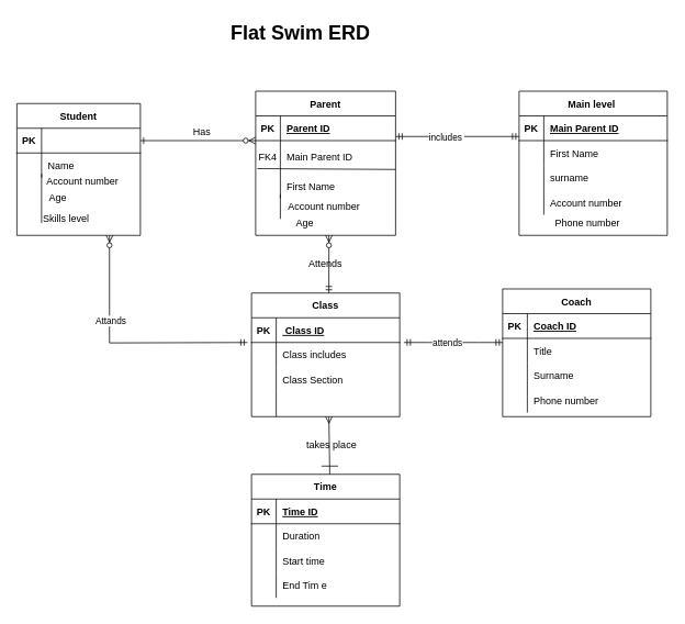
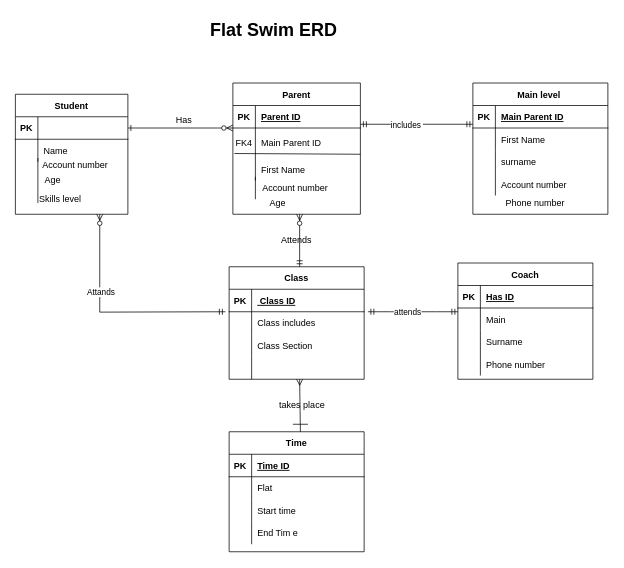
  <mxCell id="0" />
  <mxCell id="1" parent="0" />
  <mxCell id="2" value="" style="edgeStyle=entityRelationEdgeStyle;endArrow=ERzeroToMany;startArrow=ERone;endFill=1;startFill=0;" parent="1" source="14" edge="1"><mxGeometry width="100" height="100" relative="1" as="geometry"><mxPoint x="340" y="725" as="sourcePoint" /><mxPoint x="310" y="170" as="targetPoint" /></mxGeometry></mxCell>
  <mxCell id="3" value="Parent" style="shape=table;startSize=30;container=1;collapsible=1;childLayout=tableLayout;fixedRows=1;rowLines=0;fontStyle=1;align=center;resizeLast=1;" parent="1" vertex="1"><mxGeometry x="310" y="110" width="170" height="175" as="geometry" /></mxCell>
  <mxCell id="4" value="" style="shape=partialRectangle;collapsible=0;dropTarget=0;pointerEvents=0;fillColor=none;points=[[0,0.5],[1,0.5]];portConstraint=eastwest;top=0;left=0;right=0;bottom=1;" parent="3" vertex="1"><mxGeometry y="30" width="170" height="30" as="geometry" /></mxCell>
  <mxCell id="5" value="PK" style="shape=partialRectangle;overflow=hidden;connectable=0;fillColor=none;top=0;left=0;bottom=0;right=0;fontStyle=1;" parent="4" vertex="1"><mxGeometry width="30" height="30" as="geometry"><mxRectangle width="30" height="30" as="alternateBounds" /></mxGeometry></mxCell>
  <mxCell id="6" value="Parent ID" style="shape=partialRectangle;overflow=hidden;connectable=0;fillColor=none;top=0;left=0;bottom=0;right=0;align=left;spacingLeft=6;fontStyle=5;" parent="4" vertex="1"><mxGeometry x="30" width="140" height="30" as="geometry"><mxRectangle width="140" height="30" as="alternateBounds" /></mxGeometry></mxCell>
  <mxCell id="7" value="" style="shape=partialRectangle;collapsible=0;dropTarget=0;pointerEvents=0;fillColor=none;points=[[0,0.5],[1,0.5]];portConstraint=eastwest;top=0;left=0;right=0;bottom=0;" parent="3" vertex="1"><mxGeometry y="60" width="170" height="40" as="geometry" /></mxCell>
  <mxCell id="8" value="FK4" style="shape=partialRectangle;overflow=hidden;connectable=0;fillColor=none;top=0;left=0;bottom=0;right=0;" parent="7" vertex="1"><mxGeometry width="30" height="40" as="geometry"><mxRectangle width="30" height="40" as="alternateBounds" /></mxGeometry></mxCell>
  <mxCell id="9" value="Main Parent ID" style="shape=partialRectangle;overflow=hidden;connectable=0;fillColor=none;top=0;left=0;bottom=0;right=0;align=left;spacingLeft=6;" parent="7" vertex="1"><mxGeometry x="30" width="140" height="40" as="geometry"><mxRectangle width="140" height="40" as="alternateBounds" /></mxGeometry></mxCell>
  <mxCell id="10" value="" style="shape=partialRectangle;collapsible=0;dropTarget=0;pointerEvents=0;fillColor=none;points=[[0,0.5],[1,0.5]];portConstraint=eastwest;top=0;left=0;right=0;bottom=0;" parent="3" vertex="1"><mxGeometry y="100" width="170" height="30" as="geometry" /></mxCell>
  <mxCell id="11" value="" style="shape=partialRectangle;overflow=hidden;connectable=0;fillColor=none;top=0;left=0;bottom=0;right=0;" parent="10" vertex="1"><mxGeometry width="30" height="30" as="geometry"><mxRectangle width="30" height="30" as="alternateBounds" /></mxGeometry></mxCell>
  <mxCell id="12" value="First Name" style="shape=partialRectangle;overflow=hidden;connectable=0;fillColor=none;top=0;left=0;bottom=0;right=0;align=left;spacingLeft=6;" parent="10" vertex="1"><mxGeometry x="30" width="140" height="30" as="geometry"><mxRectangle width="140" height="30" as="alternateBounds" /></mxGeometry></mxCell>
  <mxCell id="13" value="Student" style="shape=table;startSize=30;container=1;collapsible=1;childLayout=tableLayout;fixedRows=1;rowLines=0;fontStyle=1;align=center;resizeLast=1;" parent="1" vertex="1"><mxGeometry x="20" y="125" width="150" height="160" as="geometry" /></mxCell>
  <mxCell id="14" value="" style="shape=partialRectangle;collapsible=0;dropTarget=0;pointerEvents=0;fillColor=none;points=[[0,0.5],[1,0.5]];portConstraint=eastwest;top=0;left=0;right=0;bottom=1;" parent="13" vertex="1"><mxGeometry y="30" width="150" height="30" as="geometry" /></mxCell>
  <mxCell id="15" value="PK" style="shape=partialRectangle;overflow=hidden;connectable=0;fillColor=none;top=0;left=0;bottom=0;right=0;fontStyle=1;" parent="14" vertex="1"><mxGeometry width="30" height="30" as="geometry"><mxRectangle width="30" height="30" as="alternateBounds" /></mxGeometry></mxCell>
  <mxCell id="16" value="" style="shape=partialRectangle;collapsible=0;dropTarget=0;pointerEvents=0;fillColor=none;points=[[0,0.5],[1,0.5]];portConstraint=eastwest;top=0;left=0;right=0;bottom=0;" parent="13" vertex="1"><mxGeometry y="60" width="150" height="30" as="geometry" /></mxCell>
  <mxCell id="17" value="" style="shape=partialRectangle;overflow=hidden;connectable=0;fillColor=none;top=0;left=0;bottom=0;right=0;" parent="16" vertex="1"><mxGeometry width="30" height="30" as="geometry"><mxRectangle width="30" height="30" as="alternateBounds" /></mxGeometry></mxCell>
  <mxCell id="18" value="Name" style="shape=partialRectangle;overflow=hidden;connectable=0;fillColor=none;top=0;left=0;bottom=0;right=0;align=left;spacingLeft=6;" parent="16" vertex="1"><mxGeometry x="30" width="120" height="30" as="geometry"><mxRectangle width="120" height="30" as="alternateBounds" /></mxGeometry></mxCell>
  <mxCell id="19" value="Account number" style="text;html=1;strokeColor=none;fillColor=none;align=center;verticalAlign=middle;whiteSpace=wrap;rounded=0;" vertex="1" parent="1"><mxGeometry x="50" y="205" width="100" height="30" as="geometry" /></mxCell>
  <mxCell id="20" value="Skills level" style="text;html=1;strokeColor=none;fillColor=none;align=center;verticalAlign=middle;whiteSpace=wrap;rounded=0;" vertex="1" parent="1"><mxGeometry x="50" y="250" width="60" height="30" as="geometry" /></mxCell>
  <mxCell id="21" value="Age" style="text;html=1;strokeColor=none;fillColor=none;align=center;verticalAlign=middle;whiteSpace=wrap;rounded=0;" vertex="1" parent="1"><mxGeometry x="40" y="225" width="60" height="30" as="geometry" /></mxCell>
  <mxCell id="22" value="" style="endArrow=none;html=1;rounded=0;" edge="1" parent="1"><mxGeometry width="50" height="50" relative="1" as="geometry"><mxPoint x="50" y="270" as="sourcePoint" /><mxPoint x="50" y="210" as="targetPoint" /></mxGeometry></mxCell>
  <mxCell id="23" value="Has" style="text;html=1;strokeColor=none;fillColor=none;align=center;verticalAlign=middle;whiteSpace=wrap;rounded=0;" vertex="1" parent="1"><mxGeometry x="215" y="145" width="60" height="30" as="geometry" /></mxCell>
  <mxCell id="24" value="Account number&amp;nbsp;" style="text;html=1;strokeColor=none;fillColor=none;align=center;verticalAlign=middle;whiteSpace=wrap;rounded=0;" vertex="1" parent="1"><mxGeometry x="345" y="235" width="100" height="30" as="geometry" /></mxCell>
  <mxCell id="25" value="Age" style="text;html=1;strokeColor=none;fillColor=none;align=center;verticalAlign=middle;whiteSpace=wrap;rounded=0;" vertex="1" parent="1"><mxGeometry x="340" y="255" width="60" height="30" as="geometry" /></mxCell>
  <mxCell id="26" value="" style="endArrow=none;html=1;rounded=0;" edge="1" parent="1"><mxGeometry width="50" height="50" relative="1" as="geometry"><mxPoint x="340" y="265" as="sourcePoint" /><mxPoint x="340" y="235" as="targetPoint" /></mxGeometry></mxCell>
  <mxCell id="27" value="Class" style="shape=table;startSize=30;container=1;collapsible=1;childLayout=tableLayout;fixedRows=1;rowLines=0;fontStyle=1;align=center;resizeLast=1;" vertex="1" parent="1"><mxGeometry x="305" y="355" width="180" height="150" as="geometry" /></mxCell>
  <mxCell id="28" value="" style="shape=tableRow;horizontal=0;startSize=0;swimlaneHead=0;swimlaneBody=0;fillColor=none;collapsible=0;dropTarget=0;points=[[0,0.5],[1,0.5]];portConstraint=eastwest;top=0;left=0;right=0;bottom=1;" vertex="1" parent="27"><mxGeometry y="30" width="180" height="30" as="geometry" /></mxCell>
  <mxCell id="29" value="PK" style="shape=partialRectangle;connectable=0;fillColor=none;top=0;left=0;bottom=0;right=0;fontStyle=1;overflow=hidden;" vertex="1" parent="28"><mxGeometry width="30" height="30" as="geometry"><mxRectangle width="30" height="30" as="alternateBounds" /></mxGeometry></mxCell>
  <mxCell id="30" value=" Class ID" style="shape=partialRectangle;connectable=0;fillColor=none;top=0;left=0;bottom=0;right=0;align=left;spacingLeft=6;fontStyle=5;overflow=hidden;" vertex="1" parent="28"><mxGeometry x="30" width="150" height="30" as="geometry"><mxRectangle width="150" height="30" as="alternateBounds" /></mxGeometry></mxCell>
  <mxCell id="31" value="" style="shape=tableRow;horizontal=0;startSize=0;swimlaneHead=0;swimlaneBody=0;fillColor=none;collapsible=0;dropTarget=0;points=[[0,0.5],[1,0.5]];portConstraint=eastwest;top=0;left=0;right=0;bottom=0;" vertex="1" parent="27"><mxGeometry y="60" width="180" height="30" as="geometry" /></mxCell>
  <mxCell id="32" value="" style="shape=partialRectangle;connectable=0;fillColor=none;top=0;left=0;bottom=0;right=0;editable=1;overflow=hidden;" vertex="1" parent="31"><mxGeometry width="30" height="30" as="geometry"><mxRectangle width="30" height="30" as="alternateBounds" /></mxGeometry></mxCell>
  <mxCell id="33" value="Class includes" style="shape=partialRectangle;connectable=0;fillColor=none;top=0;left=0;bottom=0;right=0;align=left;spacingLeft=6;overflow=hidden;" vertex="1" parent="31"><mxGeometry x="30" width="150" height="30" as="geometry"><mxRectangle width="150" height="30" as="alternateBounds" /></mxGeometry></mxCell>
  <mxCell id="34" value="" style="shape=tableRow;horizontal=0;startSize=0;swimlaneHead=0;swimlaneBody=0;fillColor=none;collapsible=0;dropTarget=0;points=[[0,0.5],[1,0.5]];portConstraint=eastwest;top=0;left=0;right=0;bottom=0;" vertex="1" parent="27"><mxGeometry y="90" width="180" height="30" as="geometry" /></mxCell>
  <mxCell id="35" value="" style="shape=partialRectangle;connectable=0;fillColor=none;top=0;left=0;bottom=0;right=0;editable=1;overflow=hidden;" vertex="1" parent="34"><mxGeometry width="30" height="30" as="geometry"><mxRectangle width="30" height="30" as="alternateBounds" /></mxGeometry></mxCell>
  <mxCell id="36" value="Class Section" style="shape=partialRectangle;connectable=0;fillColor=none;top=0;left=0;bottom=0;right=0;align=left;spacingLeft=6;overflow=hidden;" vertex="1" parent="34"><mxGeometry x="30" width="150" height="30" as="geometry"><mxRectangle width="150" height="30" as="alternateBounds" /></mxGeometry></mxCell>
  <mxCell id="37" value="" style="shape=tableRow;horizontal=0;startSize=0;swimlaneHead=0;swimlaneBody=0;fillColor=none;collapsible=0;dropTarget=0;points=[[0,0.5],[1,0.5]];portConstraint=eastwest;top=0;left=0;right=0;bottom=0;" vertex="1" parent="27"><mxGeometry y="120" width="180" height="30" as="geometry" /></mxCell>
  <mxCell id="38" value="" style="shape=partialRectangle;connectable=0;fillColor=none;top=0;left=0;bottom=0;right=0;editable=1;overflow=hidden;" vertex="1" parent="37"><mxGeometry width="30" height="30" as="geometry"><mxRectangle width="30" height="30" as="alternateBounds" /></mxGeometry></mxCell>
  <mxCell id="39" value="" style="shape=partialRectangle;connectable=0;fillColor=none;top=0;left=0;bottom=0;right=0;align=left;spacingLeft=6;overflow=hidden;" vertex="1" parent="37"><mxGeometry x="30" width="150" height="30" as="geometry"><mxRectangle width="150" height="30" as="alternateBounds" /></mxGeometry></mxCell>
  <mxCell id="40" value="Coach" style="shape=table;startSize=30;container=1;collapsible=1;childLayout=tableLayout;fixedRows=1;rowLines=0;fontStyle=1;align=center;resizeLast=1;" vertex="1" parent="1"><mxGeometry x="610" y="350" width="180" height="155" as="geometry" /></mxCell>
  <mxCell id="41" value="" style="shape=tableRow;horizontal=0;startSize=0;swimlaneHead=0;swimlaneBody=0;fillColor=none;collapsible=0;dropTarget=0;points=[[0,0.5],[1,0.5]];portConstraint=eastwest;top=0;left=0;right=0;bottom=1;" vertex="1" parent="40"><mxGeometry y="30" width="180" height="30" as="geometry" /></mxCell>
  <mxCell id="42" value="PK" style="shape=partialRectangle;connectable=0;fillColor=none;top=0;left=0;bottom=0;right=0;fontStyle=1;overflow=hidden;" vertex="1" parent="41"><mxGeometry width="30" height="30" as="geometry"><mxRectangle width="30" height="30" as="alternateBounds" /></mxGeometry></mxCell>
- <mxCell id="43" value="Coach ID" style="shape=partialRectangle;connectable=0;fillColor=none;top=0;left=0;bottom=0;right=0;align=left;spacingLeft=6;fontStyle=5;overflow=hidden;" vertex="1" parent="41"><mxGeometry x="30" width="150" height="30" as="geometry"><mxRectangle width="150" height="30" as="alternateBounds" /></mxGeometry></mxCell>
+ <mxCell id="43" value="Has ID" style="shape=partialRectangle;connectable=0;fillColor=none;top=0;left=0;bottom=0;right=0;align=left;spacingLeft=6;fontStyle=5;overflow=hidden;" vertex="1" parent="41"><mxGeometry x="30" width="150" height="30" as="geometry"><mxRectangle width="150" height="30" as="alternateBounds" /></mxGeometry></mxCell>
  <mxCell id="44" value="" style="shape=tableRow;horizontal=0;startSize=0;swimlaneHead=0;swimlaneBody=0;fillColor=none;collapsible=0;dropTarget=0;points=[[0,0.5],[1,0.5]];portConstraint=eastwest;top=0;left=0;right=0;bottom=0;" vertex="1" parent="40"><mxGeometry y="60" width="180" height="30" as="geometry" /></mxCell>
  <mxCell id="45" value="" style="shape=partialRectangle;connectable=0;fillColor=none;top=0;left=0;bottom=0;right=0;editable=1;overflow=hidden;" vertex="1" parent="44"><mxGeometry width="30" height="30" as="geometry"><mxRectangle width="30" height="30" as="alternateBounds" /></mxGeometry></mxCell>
- <mxCell id="46" value="Title" style="shape=partialRectangle;connectable=0;fillColor=none;top=0;left=0;bottom=0;right=0;align=left;spacingLeft=6;overflow=hidden;" vertex="1" parent="44"><mxGeometry x="30" width="150" height="30" as="geometry"><mxRectangle width="150" height="30" as="alternateBounds" /></mxGeometry></mxCell>
+ <mxCell id="46" value="Main" style="shape=partialRectangle;connectable=0;fillColor=none;top=0;left=0;bottom=0;right=0;align=left;spacingLeft=6;overflow=hidden;" vertex="1" parent="44"><mxGeometry x="30" width="150" height="30" as="geometry"><mxRectangle width="150" height="30" as="alternateBounds" /></mxGeometry></mxCell>
  <mxCell id="47" value="" style="shape=tableRow;horizontal=0;startSize=0;swimlaneHead=0;swimlaneBody=0;fillColor=none;collapsible=0;dropTarget=0;points=[[0,0.5],[1,0.5]];portConstraint=eastwest;top=0;left=0;right=0;bottom=0;" vertex="1" parent="40"><mxGeometry y="90" width="180" height="30" as="geometry" /></mxCell>
  <mxCell id="48" value="" style="shape=partialRectangle;connectable=0;fillColor=none;top=0;left=0;bottom=0;right=0;editable=1;overflow=hidden;" vertex="1" parent="47"><mxGeometry width="30" height="30" as="geometry"><mxRectangle width="30" height="30" as="alternateBounds" /></mxGeometry></mxCell>
  <mxCell id="49" value="Surname" style="shape=partialRectangle;connectable=0;fillColor=none;top=0;left=0;bottom=0;right=0;align=left;spacingLeft=6;overflow=hidden;" vertex="1" parent="47"><mxGeometry x="30" width="150" height="30" as="geometry"><mxRectangle width="150" height="30" as="alternateBounds" /></mxGeometry></mxCell>
  <mxCell id="50" value="" style="shape=tableRow;horizontal=0;startSize=0;swimlaneHead=0;swimlaneBody=0;fillColor=none;collapsible=0;dropTarget=0;points=[[0,0.5],[1,0.5]];portConstraint=eastwest;top=0;left=0;right=0;bottom=0;" vertex="1" parent="40"><mxGeometry y="120" width="180" height="30" as="geometry" /></mxCell>
  <mxCell id="51" value="" style="shape=partialRectangle;connectable=0;fillColor=none;top=0;left=0;bottom=0;right=0;editable=1;overflow=hidden;" vertex="1" parent="50"><mxGeometry width="30" height="30" as="geometry"><mxRectangle width="30" height="30" as="alternateBounds" /></mxGeometry></mxCell>
  <mxCell id="52" value="Phone number " style="shape=partialRectangle;connectable=0;fillColor=none;top=0;left=0;bottom=0;right=0;align=left;spacingLeft=6;overflow=hidden;" vertex="1" parent="50"><mxGeometry x="30" width="150" height="30" as="geometry"><mxRectangle width="150" height="30" as="alternateBounds" /></mxGeometry></mxCell>
  <mxCell id="53" value="" style="edgeStyle=entityRelationEdgeStyle;fontSize=12;html=1;endArrow=ERmandOne;startArrow=ERmandOne;rounded=0;" edge="1" parent="1"><mxGeometry width="100" height="100" relative="1" as="geometry"><mxPoint x="490" y="415" as="sourcePoint" /><mxPoint x="610" y="415" as="targetPoint" /></mxGeometry></mxCell>
  <mxCell id="54" value="attends" style="edgeLabel;html=1;align=center;verticalAlign=middle;resizable=0;points=[];" vertex="1" connectable="0" parent="53"><mxGeometry x="-0.133" relative="1" as="geometry"><mxPoint as="offset" /></mxGeometry></mxCell>
  <mxCell id="55" value="" style="fontSize=12;html=1;endArrow=ERzeroToMany;startArrow=ERmandOne;rounded=0;" edge="1" parent="1"><mxGeometry width="100" height="100" relative="1" as="geometry"><mxPoint x="399" y="355" as="sourcePoint" /><mxPoint x="399" y="285" as="targetPoint" /></mxGeometry></mxCell>
  <mxCell id="56" value="" style="fontSize=12;html=1;endArrow=ERzeroToMany;startArrow=ERmandOne;rounded=0;edgeStyle=orthogonalEdgeStyle;entryX=0.75;entryY=1;entryDx=0;entryDy=0;" edge="1" parent="1" target="13"><mxGeometry width="100" height="100" relative="1" as="geometry"><mxPoint x="300" y="415" as="sourcePoint" /><mxPoint x="130" y="295" as="targetPoint" /></mxGeometry></mxCell>
  <mxCell id="57" value="Attands" style="edgeLabel;html=1;align=center;verticalAlign=middle;resizable=0;points=[];" vertex="1" connectable="0" parent="56"><mxGeometry x="0.314" relative="1" as="geometry"><mxPoint x="1" y="1" as="offset" /></mxGeometry></mxCell>
  <mxCell id="58" value="" style="endArrow=none;html=1;rounded=0;exitX=0.012;exitY=0.85;exitDx=0;exitDy=0;exitPerimeter=0;" edge="1" parent="1" source="7"><mxGeometry relative="1" as="geometry"><mxPoint x="320" y="205" as="sourcePoint" /><mxPoint x="480" y="205" as="targetPoint" /></mxGeometry></mxCell>
  <mxCell id="59" value="Phone number&amp;nbsp;" style="text;html=1;strokeColor=none;fillColor=none;align=center;verticalAlign=middle;whiteSpace=wrap;rounded=0;" vertex="1" parent="1"><mxGeometry x="670" y="255" width="90" height="30" as="geometry" /></mxCell>
  <mxCell id="60" value="" style="fontSize=12;html=1;endArrow=ERmandOne;startArrow=ERmandOne;rounded=0;entryX=0;entryY=0.5;entryDx=0;entryDy=0;" edge="1" parent="1"><mxGeometry width="100" height="100" relative="1" as="geometry"><mxPoint x="480" y="165" as="sourcePoint" /><mxPoint x="630" y="165" as="targetPoint" /></mxGeometry></mxCell>
  <mxCell id="61" value="includes&amp;nbsp;" style="edgeLabel;html=1;align=center;verticalAlign=middle;resizable=0;points=[];" vertex="1" connectable="0" parent="60"><mxGeometry x="-0.185" y="-1" relative="1" as="geometry"><mxPoint as="offset" /></mxGeometry></mxCell>
  <mxCell id="62" value="Time" style="shape=table;startSize=30;container=1;collapsible=1;childLayout=tableLayout;fixedRows=1;rowLines=0;fontStyle=1;align=center;resizeLast=1;" vertex="1" parent="1"><mxGeometry x="305" y="575" width="180" height="160" as="geometry" /></mxCell>
  <mxCell id="63" value="" style="shape=tableRow;horizontal=0;startSize=0;swimlaneHead=0;swimlaneBody=0;fillColor=none;collapsible=0;dropTarget=0;points=[[0,0.5],[1,0.5]];portConstraint=eastwest;top=0;left=0;right=0;bottom=1;" vertex="1" parent="62"><mxGeometry y="30" width="180" height="30" as="geometry" /></mxCell>
  <mxCell id="64" value="PK" style="shape=partialRectangle;connectable=0;fillColor=none;top=0;left=0;bottom=0;right=0;fontStyle=1;overflow=hidden;" vertex="1" parent="63"><mxGeometry width="30" height="30" as="geometry"><mxRectangle width="30" height="30" as="alternateBounds" /></mxGeometry></mxCell>
  <mxCell id="65" value="Time ID" style="shape=partialRectangle;connectable=0;fillColor=none;top=0;left=0;bottom=0;right=0;align=left;spacingLeft=6;fontStyle=5;overflow=hidden;" vertex="1" parent="63"><mxGeometry x="30" width="150" height="30" as="geometry"><mxRectangle width="150" height="30" as="alternateBounds" /></mxGeometry></mxCell>
  <mxCell id="66" value="" style="shape=tableRow;horizontal=0;startSize=0;swimlaneHead=0;swimlaneBody=0;fillColor=none;collapsible=0;dropTarget=0;points=[[0,0.5],[1,0.5]];portConstraint=eastwest;top=0;left=0;right=0;bottom=0;" vertex="1" parent="62"><mxGeometry y="60" width="180" height="30" as="geometry" /></mxCell>
  <mxCell id="67" value="" style="shape=partialRectangle;connectable=0;fillColor=none;top=0;left=0;bottom=0;right=0;editable=1;overflow=hidden;" vertex="1" parent="66"><mxGeometry width="30" height="30" as="geometry"><mxRectangle width="30" height="30" as="alternateBounds" /></mxGeometry></mxCell>
- <mxCell id="68" value="Duration" style="shape=partialRectangle;connectable=0;fillColor=none;top=0;left=0;bottom=0;right=0;align=left;spacingLeft=6;overflow=hidden;" vertex="1" parent="66"><mxGeometry x="30" width="150" height="30" as="geometry"><mxRectangle width="150" height="30" as="alternateBounds" /></mxGeometry></mxCell>
+ <mxCell id="68" value="Flat" style="shape=partialRectangle;connectable=0;fillColor=none;top=0;left=0;bottom=0;right=0;align=left;spacingLeft=6;overflow=hidden;" vertex="1" parent="66"><mxGeometry x="30" width="150" height="30" as="geometry"><mxRectangle width="150" height="30" as="alternateBounds" /></mxGeometry></mxCell>
  <mxCell id="69" value="" style="shape=tableRow;horizontal=0;startSize=0;swimlaneHead=0;swimlaneBody=0;fillColor=none;collapsible=0;dropTarget=0;points=[[0,0.5],[1,0.5]];portConstraint=eastwest;top=0;left=0;right=0;bottom=0;" vertex="1" parent="62"><mxGeometry y="90" width="180" height="30" as="geometry" /></mxCell>
  <mxCell id="70" value="" style="shape=partialRectangle;connectable=0;fillColor=none;top=0;left=0;bottom=0;right=0;editable=1;overflow=hidden;" vertex="1" parent="69"><mxGeometry width="30" height="30" as="geometry"><mxRectangle width="30" height="30" as="alternateBounds" /></mxGeometry></mxCell>
  <mxCell id="71" value="Start time " style="shape=partialRectangle;connectable=0;fillColor=none;top=0;left=0;bottom=0;right=0;align=left;spacingLeft=6;overflow=hidden;" vertex="1" parent="69"><mxGeometry x="30" width="150" height="30" as="geometry"><mxRectangle width="150" height="30" as="alternateBounds" /></mxGeometry></mxCell>
  <mxCell id="72" value="" style="shape=tableRow;horizontal=0;startSize=0;swimlaneHead=0;swimlaneBody=0;fillColor=none;collapsible=0;dropTarget=0;points=[[0,0.5],[1,0.5]];portConstraint=eastwest;top=0;left=0;right=0;bottom=0;" vertex="1" parent="62"><mxGeometry y="120" width="180" height="30" as="geometry" /></mxCell>
  <mxCell id="73" value="" style="shape=partialRectangle;connectable=0;fillColor=none;top=0;left=0;bottom=0;right=0;editable=1;overflow=hidden;" vertex="1" parent="72"><mxGeometry width="30" height="30" as="geometry"><mxRectangle width="30" height="30" as="alternateBounds" /></mxGeometry></mxCell>
  <mxCell id="74" value="End Tim e" style="shape=partialRectangle;connectable=0;fillColor=none;top=0;left=0;bottom=0;right=0;align=left;spacingLeft=6;overflow=hidden;" vertex="1" parent="72"><mxGeometry x="30" width="150" height="30" as="geometry"><mxRectangle width="150" height="30" as="alternateBounds" /></mxGeometry></mxCell>
  <mxCell id="75" value="" style="fontSize=12;html=1;endArrow=ERmany;rounded=0;exitX=0.528;exitY=0;exitDx=0;exitDy=0;exitPerimeter=0;" edge="1" parent="1" source="62"><mxGeometry width="100" height="100" relative="1" as="geometry"><mxPoint x="399" y="565" as="sourcePoint" /><mxPoint x="399" y="505" as="targetPoint" /></mxGeometry></mxCell>
  <mxCell id="76" value="" style="endArrow=none;html=1;rounded=0;" edge="1" parent="1"><mxGeometry width="50" height="50" relative="1" as="geometry"><mxPoint x="390" y="565" as="sourcePoint" /><mxPoint x="410" y="565" as="targetPoint" /></mxGeometry></mxCell>
  <mxCell id="77" value="&lt;h1&gt;Flat Swim ERD&lt;/h1&gt;" style="text;html=1;strokeColor=none;fillColor=none;spacing=5;spacingTop=-20;whiteSpace=wrap;overflow=hidden;rounded=0;" vertex="1" parent="1"><mxGeometry x="275" y="20" width="460" height="55" as="geometry" /></mxCell>
  <mxCell id="78" value="Attends" style="text;html=1;strokeColor=none;fillColor=none;align=center;verticalAlign=middle;whiteSpace=wrap;rounded=0;" vertex="1" parent="1"><mxGeometry x="365" y="305" width="60" height="30" as="geometry" /></mxCell>
  <mxCell id="79" value="takes place" style="text;html=1;strokeColor=none;fillColor=none;align=center;verticalAlign=middle;whiteSpace=wrap;rounded=0;" vertex="1" parent="1"><mxGeometry x="365" y="525" width="75" height="30" as="geometry" /></mxCell>
  <mxCell id="80" value="Main level " style="shape=table;startSize=30;container=1;collapsible=1;childLayout=tableLayout;fixedRows=1;rowLines=0;fontStyle=1;align=center;resizeLast=1;" vertex="1" parent="1"><mxGeometry x="630" y="110" width="180" height="175" as="geometry" /></mxCell>
  <mxCell id="81" value="" style="shape=tableRow;horizontal=0;startSize=0;swimlaneHead=0;swimlaneBody=0;fillColor=none;collapsible=0;dropTarget=0;points=[[0,0.5],[1,0.5]];portConstraint=eastwest;top=0;left=0;right=0;bottom=1;" vertex="1" parent="80"><mxGeometry y="30" width="180" height="30" as="geometry" /></mxCell>
  <mxCell id="82" value="PK" style="shape=partialRectangle;connectable=0;fillColor=none;top=0;left=0;bottom=0;right=0;fontStyle=1;overflow=hidden;" vertex="1" parent="81"><mxGeometry width="30" height="30" as="geometry"><mxRectangle width="30" height="30" as="alternateBounds" /></mxGeometry></mxCell>
  <mxCell id="83" value="Main Parent ID" style="shape=partialRectangle;connectable=0;fillColor=none;top=0;left=0;bottom=0;right=0;align=left;spacingLeft=6;fontStyle=5;overflow=hidden;" vertex="1" parent="81"><mxGeometry x="30" width="150" height="30" as="geometry"><mxRectangle width="150" height="30" as="alternateBounds" /></mxGeometry></mxCell>
  <mxCell id="84" value="" style="shape=tableRow;horizontal=0;startSize=0;swimlaneHead=0;swimlaneBody=0;fillColor=none;collapsible=0;dropTarget=0;points=[[0,0.5],[1,0.5]];portConstraint=eastwest;top=0;left=0;right=0;bottom=0;" vertex="1" parent="80"><mxGeometry y="60" width="180" height="30" as="geometry" /></mxCell>
  <mxCell id="85" value="" style="shape=partialRectangle;connectable=0;fillColor=none;top=0;left=0;bottom=0;right=0;editable=1;overflow=hidden;" vertex="1" parent="84"><mxGeometry width="30" height="30" as="geometry"><mxRectangle width="30" height="30" as="alternateBounds" /></mxGeometry></mxCell>
  <mxCell id="86" value="First Name " style="shape=partialRectangle;connectable=0;fillColor=none;top=0;left=0;bottom=0;right=0;align=left;spacingLeft=6;overflow=hidden;" vertex="1" parent="84"><mxGeometry x="30" width="150" height="30" as="geometry"><mxRectangle width="150" height="30" as="alternateBounds" /></mxGeometry></mxCell>
  <mxCell id="87" value="" style="shape=tableRow;horizontal=0;startSize=0;swimlaneHead=0;swimlaneBody=0;fillColor=none;collapsible=0;dropTarget=0;points=[[0,0.5],[1,0.5]];portConstraint=eastwest;top=0;left=0;right=0;bottom=0;" vertex="1" parent="80"><mxGeometry y="90" width="180" height="30" as="geometry" /></mxCell>
  <mxCell id="88" value="" style="shape=partialRectangle;connectable=0;fillColor=none;top=0;left=0;bottom=0;right=0;editable=1;overflow=hidden;" vertex="1" parent="87"><mxGeometry width="30" height="30" as="geometry"><mxRectangle width="30" height="30" as="alternateBounds" /></mxGeometry></mxCell>
  <mxCell id="89" value="surname" style="shape=partialRectangle;connectable=0;fillColor=none;top=0;left=0;bottom=0;right=0;align=left;spacingLeft=6;overflow=hidden;" vertex="1" parent="87"><mxGeometry x="30" width="150" height="30" as="geometry"><mxRectangle width="150" height="30" as="alternateBounds" /></mxGeometry></mxCell>
  <mxCell id="90" value="" style="shape=tableRow;horizontal=0;startSize=0;swimlaneHead=0;swimlaneBody=0;fillColor=none;collapsible=0;dropTarget=0;points=[[0,0.5],[1,0.5]];portConstraint=eastwest;top=0;left=0;right=0;bottom=0;" vertex="1" parent="80"><mxGeometry y="120" width="180" height="30" as="geometry" /></mxCell>
  <mxCell id="91" value="" style="shape=partialRectangle;connectable=0;fillColor=none;top=0;left=0;bottom=0;right=0;editable=1;overflow=hidden;" vertex="1" parent="90"><mxGeometry width="30" height="30" as="geometry"><mxRectangle width="30" height="30" as="alternateBounds" /></mxGeometry></mxCell>
  <mxCell id="92" value="Account number " style="shape=partialRectangle;connectable=0;fillColor=none;top=0;left=0;bottom=0;right=0;align=left;spacingLeft=6;overflow=hidden;" vertex="1" parent="90"><mxGeometry x="30" width="150" height="30" as="geometry"><mxRectangle width="150" height="30" as="alternateBounds" /></mxGeometry></mxCell>
